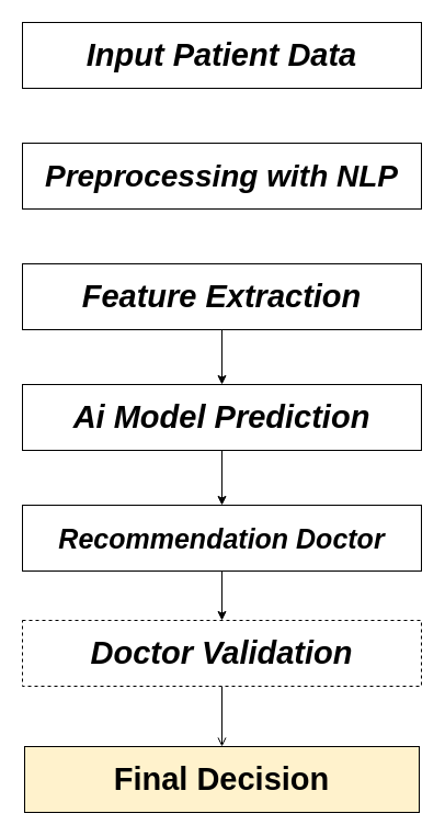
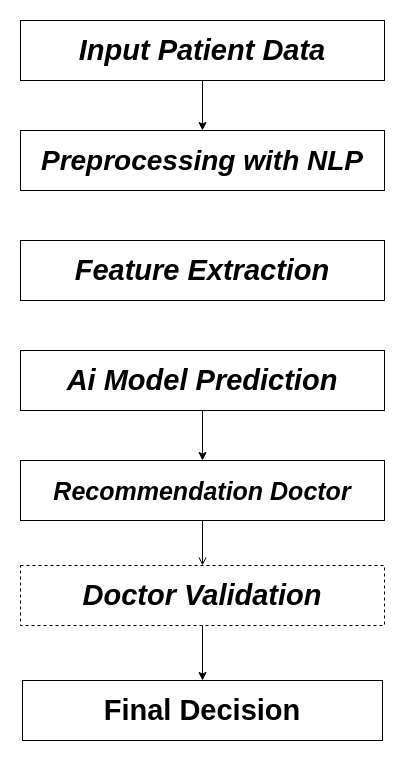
  <mxCell id="0" />
  <mxCell id="1" parent="0" />
  <mxCell id="2" value="&lt;font style=&quot;font-size: 28px;&quot;&gt;&lt;b&gt;&lt;i&gt;Preprocessing with NLP&lt;/i&gt;&lt;/b&gt;&lt;/font&gt;" style="rounded=0;whiteSpace=wrap;html=1;" vertex="1" parent="1"><mxGeometry x="20" y="130" width="364" height="60" as="geometry" /></mxCell>
- <mxCell id="3" style="edgeStyle=orthogonalEdgeStyle;rounded=0;orthogonalLoop=1;jettySize=auto;html=1;exitX=0.5;exitY=1;exitDx=0;exitDy=0;entryX=0.5;entryY=0;entryDx=0;entryDy=0;" edge="1" parent="1" source="4" target="6"><mxGeometry relative="1" as="geometry" /></mxCell>
  <mxCell id="4" value="&lt;font style=&quot;font-size: 29px;&quot;&gt;&lt;b&gt;&lt;i&gt;Feature Extraction&lt;/i&gt;&lt;/b&gt;&lt;/font&gt;" style="rounded=0;whiteSpace=wrap;html=1;" vertex="1" parent="1"><mxGeometry x="20" y="240" width="364" height="60" as="geometry" /></mxCell>
  <mxCell id="5" style="edgeStyle=orthogonalEdgeStyle;rounded=0;orthogonalLoop=1;jettySize=auto;html=1;exitX=0.5;exitY=1;exitDx=0;exitDy=0;" edge="1" parent="1" source="6" target="8"><mxGeometry relative="1" as="geometry" /></mxCell>
  <mxCell id="6" value="&lt;font style=&quot;font-size: 29px;&quot;&gt;&lt;b&gt;&lt;i&gt;Ai Model Prediction&lt;/i&gt;&lt;/b&gt;&lt;/font&gt;" style="rounded=0;whiteSpace=wrap;html=1;" vertex="1" parent="1"><mxGeometry x="20" y="350" width="364" height="60" as="geometry" /></mxCell>
- <mxCell id="7" style="edgeStyle=orthogonalEdgeStyle;rounded=0;orthogonalLoop=1;jettySize=auto;html=1;exitX=0.5;exitY=1;exitDx=0;exitDy=0;entryX=0.5;entryY=0;entryDx=0;entryDy=0;" edge="1" parent="1" source="8" target="10"><mxGeometry relative="1" as="geometry" /></mxCell>
+ <mxCell id="7" style="edgeStyle=orthogonalEdgeStyle;rounded=0;orthogonalLoop=1;jettySize=auto;html=1;exitX=0.5;exitY=1;exitDx=0;exitDy=0;entryX=0.5;entryY=0;entryDx=0;entryDy=0;endArrow=open;" edge="1" parent="1" source="8" target="10"><mxGeometry relative="1" as="geometry" /></mxCell>
  <mxCell id="8" value="&lt;b&gt;&lt;i&gt;&lt;font style=&quot;font-size: 25px;&quot;&gt;Recommendation Doctor&lt;/font&gt;&lt;/i&gt;&lt;/b&gt;" style="rounded=0;whiteSpace=wrap;html=1;" vertex="1" parent="1"><mxGeometry x="20" y="460" width="364" height="60" as="geometry" /></mxCell>
- <mxCell id="9" style="edgeStyle=orthogonalEdgeStyle;rounded=0;orthogonalLoop=1;jettySize=auto;html=1;exitX=0.5;exitY=1;exitDx=0;exitDy=0;entryX=0.5;entryY=0;entryDx=0;entryDy=0;endArrow=open;" edge="1" parent="1" source="10" target="13"><mxGeometry relative="1" as="geometry" /></mxCell>
+ <mxCell id="9" style="edgeStyle=orthogonalEdgeStyle;rounded=0;orthogonalLoop=1;jettySize=auto;html=1;exitX=0.5;exitY=1;exitDx=0;exitDy=0;entryX=0.5;entryY=0;entryDx=0;entryDy=0;" edge="1" parent="1" source="10" target="13"><mxGeometry relative="1" as="geometry" /></mxCell>
  <mxCell id="10" value="&lt;font style=&quot;font-size: 29px;&quot;&gt;&lt;b&gt;&lt;i&gt;Doctor Validation&lt;/i&gt;&lt;/b&gt;&lt;/font&gt;" style="rounded=0;whiteSpace=wrap;html=1;dashed=1;" vertex="1" parent="1"><mxGeometry x="20" y="565" width="364" height="60" as="geometry" /></mxCell>
+ <mxCell id="11" value="" style="edgeStyle=orthogonalEdgeStyle;rounded=0;orthogonalLoop=1;jettySize=auto;html=1;" edge="1" parent="1" source="12" target="2"><mxGeometry relative="1" as="geometry" /></mxCell>
  <mxCell id="12" value="&lt;font style=&quot;font-size: 29px;&quot;&gt;&lt;b style=&quot;&quot;&gt;&lt;i style=&quot;&quot;&gt;Input Patient Data&lt;/i&gt;&lt;/b&gt;&lt;/font&gt;" style="rounded=0;whiteSpace=wrap;html=1;" vertex="1" parent="1"><mxGeometry x="20" y="20" width="364" height="60" as="geometry" /></mxCell>
- <mxCell id="13" value="&lt;font style=&quot;font-size: 29px;&quot;&gt;&lt;b&gt;Final Decision&lt;/b&gt;&lt;/font&gt;" style="rounded=0;whiteSpace=wrap;html=1;fillColor=#fff2cc;" vertex="1" parent="1"><mxGeometry x="22" y="680" width="360" height="60" as="geometry" /></mxCell>
+ <mxCell id="13" value="&lt;font style=&quot;font-size: 29px;&quot;&gt;&lt;b&gt;Final Decision&lt;/b&gt;&lt;/font&gt;" style="rounded=0;whiteSpace=wrap;html=1;" vertex="1" parent="1"><mxGeometry x="22" y="680" width="360" height="60" as="geometry" /></mxCell>
